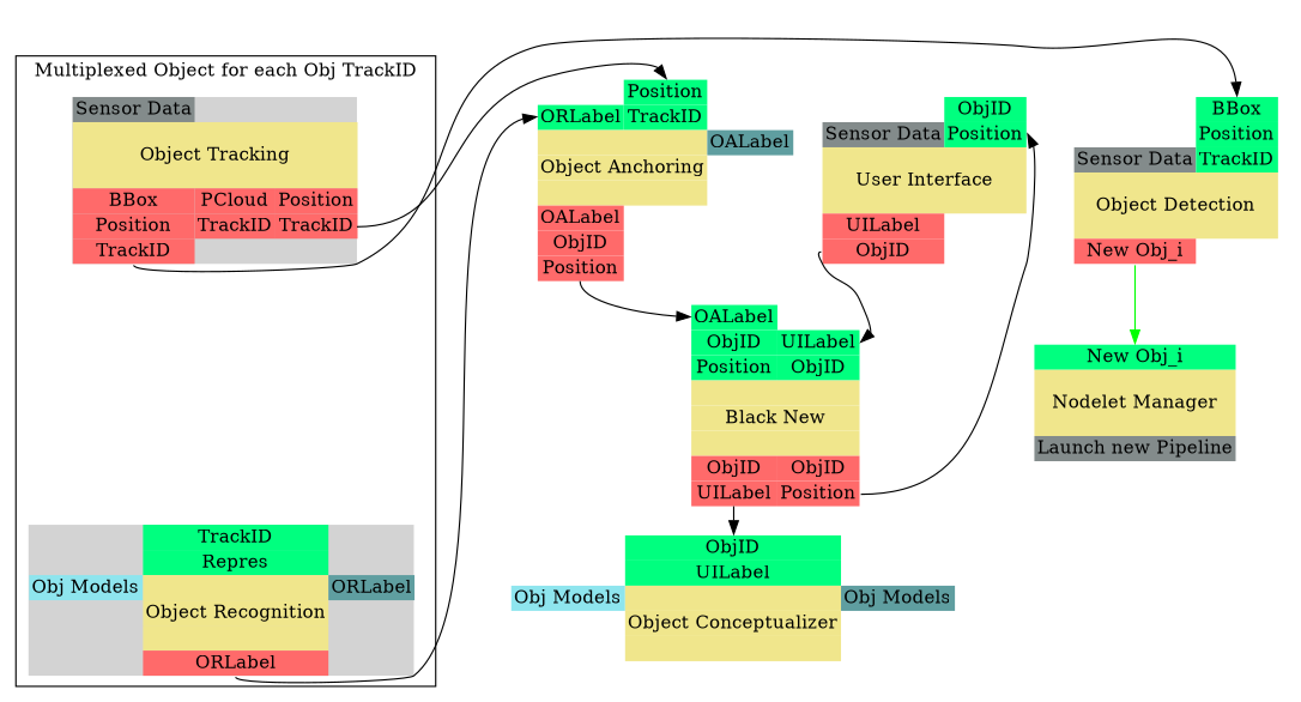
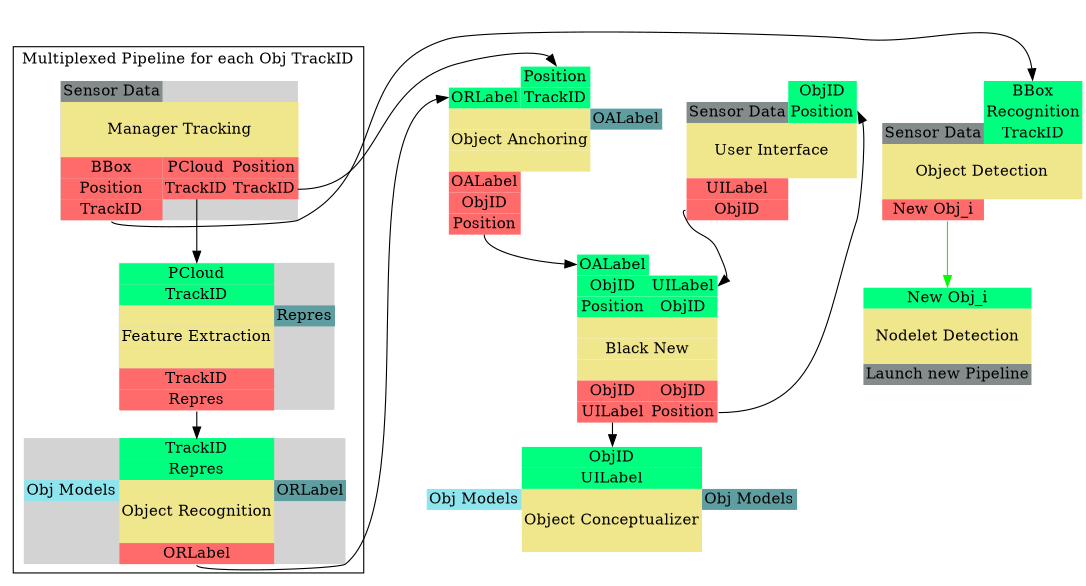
  digraph {
    nodesep=0.3
    ranksep=0.2
    splines=spline
    node [margin=0 shape=none]
    edge [color=black fontsize=8 headport=Pos constraint=false]
-   n1 [label=< <TABLE BORDER="0" CELLBORDER="0" CELLSPACING="0" CELLPADDING="2"> <TR> <TD BGCOLOR="azure4" PORT="Sensor Data">Sensor Data</TD> </TR> <TR><TD BGCOLOR="khaki" COLSPAN="3" PORT="here" HEIGHT="50">Object Tracking</TD> </TR> <TR> <TD BGCOLOR="indianred1" PORT="BBox">BBox</TD> <TD BGCOLOR="indianred1" PORT="PCloud">PCloud</TD> <TD BGCOLOR="indianred1" PORT="Pos">Position</TD> </TR> <TR> <TD BGCOLOR="indianred1" PORT="Pos">Position</TD> <TD BGCOLOR="indianred1" PORT="TrackID2">TrackID</TD> <TD BGCOLOR="indianred1" PORT="TrackID3">TrackID</TD> </TR> <TR> <TD BGCOLOR="indianred1" PORT="TrackID">TrackID</TD> </TR> </TABLE>> style=filled]
+   n1 [label=< <TABLE BORDER="0" CELLBORDER="0" CELLSPACING="0" CELLPADDING="2"> <TR> <TD BGCOLOR="azure4" PORT="Sensor Data">Sensor Data</TD> </TR> <TR><TD BGCOLOR="khaki" COLSPAN="3" PORT="here" HEIGHT="50">Manager Tracking</TD> </TR> <TR> <TD BGCOLOR="indianred1" PORT="BBox">BBox</TD> <TD BGCOLOR="indianred1" PORT="PCloud">PCloud</TD> <TD BGCOLOR="indianred1" PORT="Pos">Position</TD> </TR> <TR> <TD BGCOLOR="indianred1" PORT="Pos">Position</TD> <TD BGCOLOR="indianred1" PORT="TrackID2">TrackID</TD> <TD BGCOLOR="indianred1" PORT="TrackID3">TrackID</TD> </TR> <TR> <TD BGCOLOR="indianred1" PORT="TrackID">TrackID</TD> </TR> </TABLE>> style=filled]
+   n2 [label=< <TABLE BORDER="0" CELLBORDER="0" CELLSPACING="0" CELLPADDING="2"> <TR> <TD BGCOLOR="springgreen" PORT="PCloud">PCloud</TD> </TR> <TR> <TD BGCOLOR="springgreen" PORT="InTrackID">TrackID</TD> </TR> <TR> <TD BGCOLOR="khaki" COLSPAN="1"> </TD>  <TD BGCOLOR="cadetblue" PORT="">Repres</TD> </TR> <TR> <TD BGCOLOR="khaki" COLSPAN="1" PORT="here">Feature Extraction</TD> </TR> <TR> <TD BGCOLOR="khaki" COLSPAN="1"> </TD>  </TR> <TR> <TD BGCOLOR="indianred1" PORT="OutTrackID">TrackID</TD> </TR> <TR> <TD BGCOLOR="indianred1" PORT="Repres">Repres</TD> </TR> </TABLE> > style=filled]
    n3 [label=< <TABLE BORDER="0" CELLBORDER="0" CELLSPACING="0" CELLPADDING="2"> <TR> <TD></TD> <TD BGCOLOR="springgreen" PORT="TrackID">TrackID</TD> </TR> <TR> <TD></TD> <TD BGCOLOR="springgreen" PORT="Repres">Repres</TD> </TR> <TR> <TD BGCOLOR="cadetblue2" PORT="Obj Models">Obj Models</TD> <TD BGCOLOR="khaki" COLSPAN="1"> </TD>  <TD BGCOLOR="cadetblue" PORT="ORLabel2">ORLabel</TD> </TR> <TR> <TD></TD> <TD BGCOLOR="khaki" COLSPAN="1" PORT="here" >Object Recognition</TD> </TR> <TR> <TD></TD>  <TD BGCOLOR="khaki" COLSPAN="1"> </TD>  </TR> <TR> <TD></TD> <TD BGCOLOR="indianred1" PORT="ORLabel">ORLabel</TD> </TR> </TABLE>> style=filled]
-   n4 [label=< <TABLE BORDER="0" CELLBORDER="0" CELLSPACING="0" CELLPADDING="2"> <TR> <TD></TD> <TD WIDTH="10%" BGCOLOR="springgreen" PORT="BBox">BBox</TD> </TR> <TR> <TD></TD> <TD WIDTH="10%" BGCOLOR="springgreen" PORT="Pos">Position</TD> </TR> <TR> <TD BGCOLOR="azure4" PORT="Sensor Data">Sensor Data</TD> <TD WIDTH="10%" BGCOLOR="springgreen" PORT="TrackID">TrackID</TD> </TR> <TR><TD WIDTH="100%" BGCOLOR="khaki" COLSPAN="2" PORT="here" HEIGHT="50">Object Detection</TD> </TR> <TR> <TD BGCOLOR="indianred1" PORT="OD3">New Obj_i</TD> </TR> </TABLE>> rank=same]
+   n4 [label=< <TABLE BORDER="0" CELLBORDER="0" CELLSPACING="0" CELLPADDING="2"> <TR> <TD></TD> <TD WIDTH="10%" BGCOLOR="springgreen" PORT="BBox">BBox</TD> </TR> <TR> <TD></TD> <TD WIDTH="10%" BGCOLOR="springgreen" PORT="Pos">Recognition</TD> </TR> <TR> <TD BGCOLOR="azure4" PORT="Sensor Data">Sensor Data</TD> <TD WIDTH="10%" BGCOLOR="springgreen" PORT="TrackID">TrackID</TD> </TR> <TR><TD WIDTH="100%" BGCOLOR="khaki" COLSPAN="2" PORT="here" HEIGHT="50">Object Detection</TD> </TR> <TR> <TD BGCOLOR="indianred1" PORT="OD3">New Obj_i</TD> </TR> </TABLE>> rank=same]
    n5 [label=< <TABLE BORDER="0" CELLBORDER="0" CELLSPACING="0" CELLPADDING="2"> <TR> <TD></TD> <TD BGCOLOR="springgreen" PORT="Pos">Position</TD> </TR> <TR> <TD BGCOLOR="springgreen" PORT="ORLabel">ORLabel</TD> <TD BGCOLOR="springgreen" PORT="TrackID">TrackID</TD> </TR> <TR> <TD BGCOLOR="khaki" COLSPAN="2"> </TD> <TD BGCOLOR="cadetblue" PORT="OALabel2">OALabel</TD> </TR> <TR> <TD BGCOLOR="khaki" COLSPAN="2" PORT="here">Object Anchoring</TD> </TR> <TR> <TD BGCOLOR="khaki" COLSPAN="2"> </TD> </TR> <TR> <TD BGCOLOR="indianred1" PORT="OALabel">OALabel</TD> </TR> <TR> <TD BGCOLOR="indianred1" PORT="ObjID">ObjID</TD> </TR> <TR> <TD BGCOLOR="indianred1" PORT="OutPos">Position</TD> </TR> </TABLE>>]
-   n6 [label=< <TABLE BORDER="0" CELLBORDER="0" CELLSPACING="0" CELLPADDING="2"> <TR> <TD BGCOLOR="springgreen" PORT="IP1">New Obj_i</TD> </TR> <TR><TD BGCOLOR="khaki" COLSPAN="1" PORT="here" HEIGHT="50">Nodelet Manager</TD> </TR> <TR> <TD BGCOLOR="azure4" PORT="LaunchNodelets">Launch new Pipeline</TD> </TR> </TABLE>> rank=same]
+   n6 [label=< <TABLE BORDER="0" CELLBORDER="0" CELLSPACING="0" CELLPADDING="2"> <TR> <TD BGCOLOR="springgreen" PORT="IP1">New Obj_i</TD> </TR> <TR><TD BGCOLOR="khaki" COLSPAN="1" PORT="here" HEIGHT="50">Nodelet Detection</TD> </TR> <TR> <TD BGCOLOR="azure4" PORT="LaunchNodelets">Launch new Pipeline</TD> </TR> </TABLE>> rank=same]
    n7 [label=< <TABLE BORDER="0" CELLBORDER="0" CELLSPACING="0" CELLPADDING="2"> <TR> <TD></TD> </TR> <TR> <TD BGCOLOR="springgreen" PORT="OALabel">OALabel</TD> </TR> <TR> <TD BGCOLOR="springgreen" PORT="ObjID">ObjID</TD> <TD BGCOLOR="springgreen" PORT="UILabel">UILabel</TD> </TR> <TR> <TD BGCOLOR="springgreen" PORT="OutPos">Position</TD> <TD BGCOLOR="springgreen" PORT="ObjID1">ObjID</TD> </TR> <TR> <TD BGCOLOR="khaki" COLSPAN="2"> </TD> </TR> <TR> <TD BGCOLOR="khaki" COLSPAN="2" PORT="here">Black New</TD> </TR> <TR> <TD BGCOLOR="khaki" COLSPAN="2"> </TD> </TR> <TR> <TD BGCOLOR="indianred1" PORT="ObjID">ObjID</TD> <TD BGCOLOR="indianred1" PORT="OutObjID">ObjID</TD> </TR> <TR> <TD BGCOLOR="indianred1" PORT="OutUILabel">UILabel</TD> <TD BGCOLOR="indianred1" PORT="OutPosition">Position</TD> </TR>  </TABLE>>]
    n8 [label=< <TABLE BORDER="0" CELLBORDER="0" CELLSPACING="0" CELLPADDING="2"> <TR> <TD></TD> <TD BGCOLOR="springgreen" PORT="ObjID">ObjID</TD> </TR> <TR> <TD></TD> <TD BGCOLOR="springgreen" PORT="UILabel">UILabel</TD> </TR> <TR> <TD BGCOLOR="cadetblue2" PORT="InObj Models">Obj Models</TD> <TD BGCOLOR="khaki" COLSPAN="1"> </TD> <TD BGCOLOR="cadetblue" PORT="InObj Models">Obj Models</TD> </TR> <TR> <TD></TD> <TD BGCOLOR="khaki" COLSPAN="1" PORT="here">Object Conceptualizer</TD> </TR> <TR> <TD></TD> <TD BGCOLOR="khaki" COLSPAN="1"> </TD> </TR> <TR> <TD></TD> </TR> </TABLE>>]
    n9 [label=< <TABLE BORDER="0" CELLBORDER="0" CELLSPACING="0" CELLPADDING="2"> <TR> <TD></TD> <TD BGCOLOR="springgreen" PORT="InObjID">ObjID</TD> </TR> <TR> <TD BGCOLOR="azure4" PORT="Sensor Data">Sensor Data</TD> <TD BGCOLOR="springgreen" PORT="Pos">Position</TD> </TR> <TR><TD BGCOLOR="khaki" COLSPAN="2" PORT="here" HEIGHT="50">User Interface</TD> </TR> <TR> <TD BGCOLOR="indianred1" PORT="UILabel">UILabel</TD> </TR> <TR> <TD BGCOLOR="indianred1" PORT="ObjID">ObjID</TD> </TR> </TABLE>>]
    subgraph cluster_1 {
      color=black
-     label="Multiplexed Object for each Obj TrackID"
+     label="Multiplexed Pipeline for each Obj TrackID"
      n1
+     n2
      n3
    }
+   n1 -> n2 [headport=PCloud tailport=TrackID2 constraint=""]
    n1 -> n4 [headport=BBox tailport=TrackID weight=140]
    n1 -> n5 [tailport=TrackID3]
+   n2 -> n3 [headport=TrackID tailport=Repres constraint=""]
    n3 -> n5 [headport=ORLabel tailport=ORLabel]
    n4 -> n6 [color=green constraint=true headport=IP1 tailport=OD3 weight=50]
    n5 -> n7 [constraint=true headport=OALabel tailport=OutPos]
    n7 -> n8 [constraint=true headport=ObjID tailport=OutUILabel weight=50]
    n7 -> n9 [tailport=OutPosition]
    n9 -> n7 [constraint=true headport=UILabel tailport=ObjID]
  }
